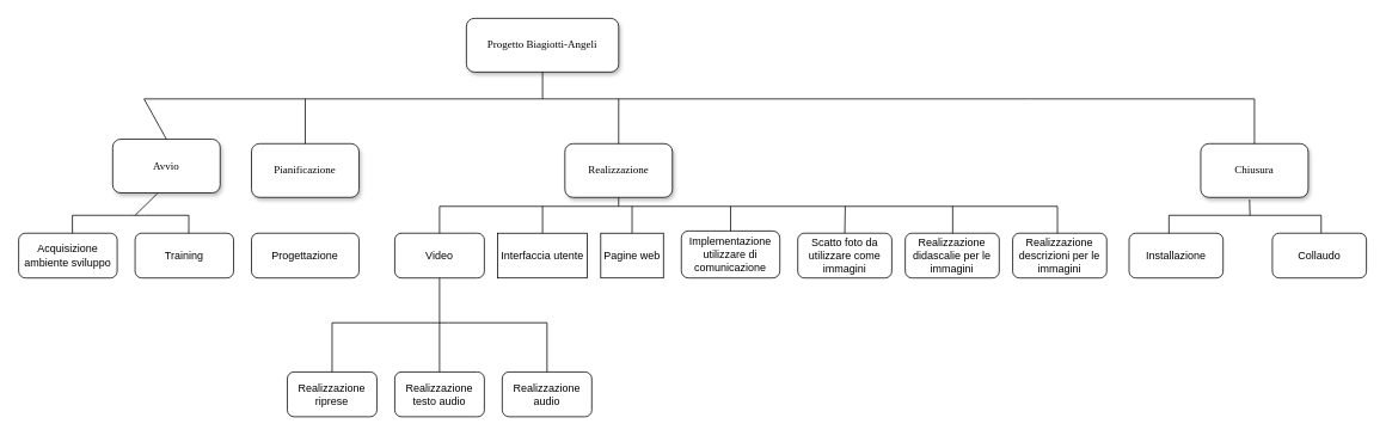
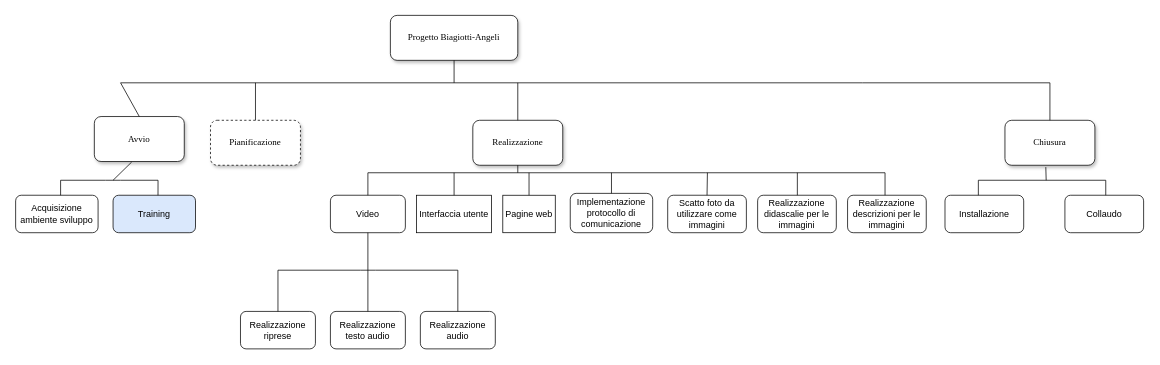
  <mxCell id="0" />
  <mxCell id="1" parent="0" />
  <mxCell id="2" value="Progetto Biagiotti-Angeli" style="whiteSpace=wrap;html=1;rounded=1;shadow=1;labelBackgroundColor=none;strokeWidth=1;fontFamily=Verdana;fontSize=12;align=center;" parent="1" vertex="1"><mxGeometry x="520" y="20" width="170" height="60" as="geometry" /></mxCell>
  <mxCell id="3" value="&lt;span&gt;Avvio&lt;/span&gt;" style="whiteSpace=wrap;html=1;rounded=1;shadow=1;labelBackgroundColor=none;strokeWidth=1;fontFamily=Verdana;fontSize=12;align=center;" parent="1" vertex="1"><mxGeometry x="125" y="155" width="120" height="60" as="geometry" /></mxCell>
  <mxCell id="4" value="&lt;span&gt;Realizzazione&lt;/span&gt;" style="whiteSpace=wrap;html=1;rounded=1;shadow=1;labelBackgroundColor=none;strokeWidth=1;fontFamily=Verdana;fontSize=12;align=center;" parent="1" vertex="1"><mxGeometry x="630" y="160" width="120" height="60" as="geometry" /></mxCell>
- <mxCell id="5" value="&lt;span&gt;Pianificazione&lt;/span&gt;" style="whiteSpace=wrap;html=1;rounded=1;shadow=1;labelBackgroundColor=none;strokeWidth=1;fontFamily=Verdana;fontSize=12;align=center;" parent="1" vertex="1"><mxGeometry x="280" y="160" width="120" height="60" as="geometry" /></mxCell>
+ <mxCell id="5" value="&lt;span&gt;Pianificazione&lt;/span&gt;" style="whiteSpace=wrap;html=1;rounded=1;shadow=1;labelBackgroundColor=none;strokeWidth=1;fontFamily=Verdana;fontSize=12;align=center;dashed=1;" parent="1" vertex="1"><mxGeometry x="280" y="160" width="120" height="60" as="geometry" /></mxCell>
  <mxCell id="6" value="" style="endArrow=none;html=1;" parent="1" edge="1"><mxGeometry width="50" height="50" relative="1" as="geometry"><mxPoint x="160" y="110" as="sourcePoint" /><mxPoint x="1150" y="110" as="targetPoint" /></mxGeometry></mxCell>
- <mxCell id="7" value="Progettazione" style="rounded=1;whiteSpace=wrap;html=1;" parent="1" vertex="1"><mxGeometry x="280" y="260" width="120" height="50" as="geometry" /></mxCell>
  <mxCell id="8" value="" style="endArrow=none;html=1;entryX=0.5;entryY=1;entryDx=0;entryDy=0;" parent="1" target="2" edge="1"><mxGeometry width="50" height="50" relative="1" as="geometry"><mxPoint x="605" y="110" as="sourcePoint" /><mxPoint x="700" y="260" as="targetPoint" /></mxGeometry></mxCell>
  <mxCell id="9" value="" style="endArrow=none;html=1;exitX=0.5;exitY=0;exitDx=0;exitDy=0;" parent="1" source="3" edge="1"><mxGeometry width="50" height="50" relative="1" as="geometry"><mxPoint x="380" y="170" as="sourcePoint" /><mxPoint x="160" y="110" as="targetPoint" /></mxGeometry></mxCell>
  <mxCell id="10" value="" style="endArrow=none;html=1;exitX=0.5;exitY=0;exitDx=0;exitDy=0;" parent="1" source="5" edge="1"><mxGeometry width="50" height="50" relative="1" as="geometry"><mxPoint x="380" y="170" as="sourcePoint" /><mxPoint x="340" y="110" as="targetPoint" /></mxGeometry></mxCell>
  <mxCell id="11" value="" style="endArrow=none;html=1;exitX=0.5;exitY=0;exitDx=0;exitDy=0;" parent="1" source="4" edge="1"><mxGeometry width="50" height="50" relative="1" as="geometry"><mxPoint x="730" y="240" as="sourcePoint" /><mxPoint x="690" y="110" as="targetPoint" /></mxGeometry></mxCell>
  <mxCell id="12" value="Acquisizione ambiente sviluppo" style="rounded=1;whiteSpace=wrap;html=1;" parent="1" vertex="1"><mxGeometry x="20" y="260" width="110" height="50" as="geometry" /></mxCell>
- <mxCell id="13" value="Training" style="rounded=1;whiteSpace=wrap;html=1;" parent="1" vertex="1"><mxGeometry y="260" width="110" height="50" as="geometry" x="150" /></mxCell>
+ <mxCell id="13" value="Training" style="rounded=1;whiteSpace=wrap;html=1;fillColor=#dae8fc;" parent="1" vertex="1"><mxGeometry y="260" width="110" height="50" as="geometry" x="150" /></mxCell>
  <mxCell id="14" value="Interfaccia utente" style="whiteSpace=wrap;html=1;rounded=0;" parent="1" vertex="1"><mxGeometry x="555" y="260" width="100" height="50" as="geometry" /></mxCell>
  <mxCell id="15" value="Pagine web" style="whiteSpace=wrap;html=1;rounded=0;" parent="1" vertex="1"><mxGeometry x="670" y="260" width="70" height="50" as="geometry" /></mxCell>
- <mxCell id="16" value="Implementazione&lt;br&gt;utilizzare di comunicazione" style="rounded=1;whiteSpace=wrap;html=1;" parent="1" vertex="1"><mxGeometry x="760" y="257.5" width="110" height="52.5" as="geometry" /></mxCell>
+ <mxCell id="16" value="Implementazione&lt;br&gt;protocollo di comunicazione" style="rounded=1;whiteSpace=wrap;html=1;" parent="1" vertex="1"><mxGeometry x="760" y="257.5" width="110" height="52.5" as="geometry" /></mxCell>
  <mxCell id="17" value="Realizzazione descrizioni per le immagini" style="rounded=1;whiteSpace=wrap;html=1;" parent="1" vertex="1"><mxGeometry x="1130" y="260" width="105" height="50" as="geometry" /></mxCell>
  <mxCell id="18" value="Video" style="rounded=1;whiteSpace=wrap;html=1;" parent="1" vertex="1"><mxGeometry x="440" y="260" width="100" height="50" as="geometry" /></mxCell>
  <mxCell id="19" value="" style="endArrow=none;html=1;" parent="1" edge="1"><mxGeometry width="50" height="50" relative="1" as="geometry"><mxPoint x="80" y="240" as="sourcePoint" /><mxPoint x="210" y="240" as="targetPoint" /><Array as="points"><mxPoint y="240" x="150" /></Array></mxGeometry></mxCell>
  <mxCell id="20" value="" style="endArrow=none;html=1;" parent="1" edge="1"><mxGeometry width="50" height="50" relative="1" as="geometry"><mxPoint x="80" y="260" as="sourcePoint" /><mxPoint x="80" y="240" as="targetPoint" /></mxGeometry></mxCell>
  <mxCell id="21" value="" style="endArrow=none;html=1;exitX=0.545;exitY=0;exitDx=0;exitDy=0;exitPerimeter=0;" parent="1" source="13" edge="1"><mxGeometry width="50" height="50" relative="1" as="geometry"><mxPoint x="320" y="310" as="sourcePoint" /><mxPoint x="210" y="240" as="targetPoint" /></mxGeometry></mxCell>
  <mxCell id="22" value="" style="endArrow=none;html=1;entryX=0.415;entryY=1.012;entryDx=0;entryDy=0;entryPerimeter=0;" parent="1" target="3" edge="1"><mxGeometry width="50" height="50" relative="1" as="geometry"><mxPoint y="240" as="sourcePoint" x="150" /><mxPoint x="370" y="260" as="targetPoint" /></mxGeometry></mxCell>
  <mxCell id="23" value="" style="endArrow=none;html=1;" parent="1" edge="1"><mxGeometry width="50" height="50" relative="1" as="geometry"><mxPoint x="490" y="230" as="sourcePoint" /><mxPoint x="940" y="230" as="targetPoint" /></mxGeometry></mxCell>
  <mxCell id="24" value="" style="endArrow=none;html=1;entryX=0.5;entryY=1;entryDx=0;entryDy=0;" parent="1" target="4" edge="1"><mxGeometry width="50" height="50" relative="1" as="geometry"><mxPoint x="690" y="230" as="sourcePoint" /><mxPoint x="750" y="260" as="targetPoint" /></mxGeometry></mxCell>
  <mxCell id="25" value="" style="endArrow=none;html=1;exitX=0.5;exitY=0;exitDx=0;exitDy=0;" parent="1" source="18" edge="1"><mxGeometry width="50" height="50" relative="1" as="geometry"><mxPoint x="700" y="310" as="sourcePoint" /><mxPoint x="490" y="230" as="targetPoint" /></mxGeometry></mxCell>
  <mxCell id="26" value="" style="endArrow=none;html=1;entryX=0.5;entryY=0;entryDx=0;entryDy=0;" parent="1" target="14" edge="1"><mxGeometry width="50" height="50" relative="1" as="geometry"><mxPoint x="605" y="230" as="sourcePoint" /><mxPoint x="750" y="260" as="targetPoint" /></mxGeometry></mxCell>
  <mxCell id="27" value="" style="endArrow=none;html=1;entryX=0.5;entryY=0;entryDx=0;entryDy=0;" parent="1" target="15" edge="1"><mxGeometry width="50" height="50" relative="1" as="geometry"><mxPoint x="705" y="230" as="sourcePoint" /><mxPoint x="750" y="260" as="targetPoint" /></mxGeometry></mxCell>
  <mxCell id="28" value="" style="endArrow=none;html=1;exitX=0.5;exitY=0;exitDx=0;exitDy=0;" parent="1" source="16" edge="1"><mxGeometry width="50" height="50" relative="1" as="geometry"><mxPoint x="700" y="310" as="sourcePoint" /><mxPoint x="815" y="230" as="targetPoint" /></mxGeometry></mxCell>
  <mxCell id="29" value="Realizzazione riprese" style="rounded=1;whiteSpace=wrap;html=1;" vertex="1" parent="1"><mxGeometry x="320" y="415" width="100" height="50" as="geometry" /></mxCell>
  <mxCell id="30" value="Realizzazione testo audio" style="rounded=1;whiteSpace=wrap;html=1;" vertex="1" parent="1"><mxGeometry x="440" y="415" width="100" height="50" as="geometry" /></mxCell>
  <mxCell id="31" value="Realizzazione audio" style="rounded=1;whiteSpace=wrap;html=1;" vertex="1" parent="1"><mxGeometry x="560" y="415" width="100" height="50" as="geometry" /></mxCell>
  <mxCell id="32" value="" style="endArrow=none;html=1;entryX=0.5;entryY=1;entryDx=0;entryDy=0;" edge="1" parent="1" target="18"><mxGeometry width="50" height="50" relative="1" as="geometry"><mxPoint x="490" y="360" as="sourcePoint" /><mxPoint x="530" y="310" as="targetPoint" /></mxGeometry></mxCell>
  <mxCell id="33" value="" style="endArrow=none;html=1;" edge="1" parent="1"><mxGeometry width="50" height="50" relative="1" as="geometry"><mxPoint x="370" y="360" as="sourcePoint" /><mxPoint x="610" y="360" as="targetPoint" /><Array as="points"><mxPoint x="490" y="360" /></Array></mxGeometry></mxCell>
  <mxCell id="34" value="" style="endArrow=none;html=1;exitX=0.5;exitY=0;exitDx=0;exitDy=0;" edge="1" parent="1" source="30"><mxGeometry width="50" height="50" relative="1" as="geometry"><mxPoint x="490" y="410" as="sourcePoint" /><mxPoint x="490" y="360" as="targetPoint" /></mxGeometry></mxCell>
  <mxCell id="35" value="" style="endArrow=none;html=1;exitX=0.5;exitY=0;exitDx=0;exitDy=0;" edge="1" parent="1" source="29"><mxGeometry width="50" height="50" relative="1" as="geometry"><mxPoint x="480" y="360" as="sourcePoint" /><mxPoint x="370" y="360" as="targetPoint" /></mxGeometry></mxCell>
  <mxCell id="36" value="" style="endArrow=none;html=1;exitX=0.5;exitY=0;exitDx=0;exitDy=0;" edge="1" parent="1" source="31"><mxGeometry width="50" height="50" relative="1" as="geometry"><mxPoint x="480" y="360" as="sourcePoint" /><mxPoint x="610" y="360" as="targetPoint" /></mxGeometry></mxCell>
  <mxCell id="37" value="&lt;span&gt;Chiusura&lt;/span&gt;" style="whiteSpace=wrap;html=1;rounded=1;shadow=1;labelBackgroundColor=none;strokeWidth=1;fontFamily=Verdana;fontSize=12;align=center;" vertex="1" parent="1"><mxGeometry x="1340" y="160" width="120" height="60" as="geometry" /></mxCell>
  <mxCell id="38" value="" style="endArrow=none;html=1;exitX=0.5;exitY=0;exitDx=0;exitDy=0;" edge="1" parent="1" source="37"><mxGeometry width="50" height="50" relative="1" as="geometry"><mxPoint x="880" y="240" as="sourcePoint" /><mxPoint x="1400" y="110" as="targetPoint" /></mxGeometry></mxCell>
  <mxCell id="39" value="" style="endArrow=none;html=1;" edge="1" parent="1"><mxGeometry width="50" height="50" relative="1" as="geometry"><mxPoint x="1150" y="110" as="sourcePoint" /><mxPoint x="1400" y="110" as="targetPoint" /></mxGeometry></mxCell>
  <mxCell id="40" value="Realizzazione didascalie per le immagini" style="rounded=1;whiteSpace=wrap;html=1;" vertex="1" parent="1"><mxGeometry x="1010" y="260" width="105" height="50" as="geometry" /></mxCell>
  <mxCell id="41" value="" style="endArrow=none;html=1;" edge="1" parent="1"><mxGeometry width="50" height="50" relative="1" as="geometry"><mxPoint x="1060" y="230" as="sourcePoint" /><mxPoint x="940" y="230" as="targetPoint" /></mxGeometry></mxCell>
  <mxCell id="42" value="Scatto foto da utilizzare come immagini" style="rounded=1;whiteSpace=wrap;html=1;" vertex="1" parent="1"><mxGeometry x="890" y="260" width="105" height="50" as="geometry" /></mxCell>
  <mxCell id="43" value="" style="endArrow=none;html=1;" edge="1" parent="1"><mxGeometry width="50" height="50" relative="1" as="geometry"><mxPoint x="1180" y="230" as="sourcePoint" /><mxPoint x="1060" y="230" as="targetPoint" /></mxGeometry></mxCell>
  <mxCell id="44" value="" style="endArrow=none;html=1;" edge="1" parent="1"><mxGeometry width="50" height="50" relative="1" as="geometry"><mxPoint x="1180" y="260" as="sourcePoint" /><mxPoint x="1180" y="230" as="targetPoint" /></mxGeometry></mxCell>
  <mxCell id="45" value="" style="endArrow=none;html=1;" edge="1" parent="1"><mxGeometry width="50" height="50" relative="1" as="geometry"><mxPoint x="1063" y="230" as="sourcePoint" /><mxPoint x="1063" y="260" as="targetPoint" /></mxGeometry></mxCell>
  <mxCell id="46" value="Installazione" style="rounded=1;whiteSpace=wrap;html=1;" vertex="1" parent="1"><mxGeometry x="1260" y="260" width="105" height="50" as="geometry" /></mxCell>
  <mxCell id="47" value="Collaudo" style="rounded=1;whiteSpace=wrap;html=1;" vertex="1" parent="1"><mxGeometry x="1420" y="260" width="105" height="50" as="geometry" /></mxCell>
  <mxCell id="48" value="" style="endArrow=none;html=1;entryX=0.5;entryY=1;entryDx=0;entryDy=0;" edge="1" parent="1"><mxGeometry width="50" height="50" relative="1" as="geometry"><mxPoint x="1395" y="240" as="sourcePoint" /><mxPoint x="1394.5" y="222.5" as="targetPoint" /></mxGeometry></mxCell>
  <mxCell id="49" value="" style="endArrow=none;html=1;" edge="1" parent="1"><mxGeometry width="50" height="50" relative="1" as="geometry"><mxPoint x="1304.5" y="240" as="sourcePoint" /><mxPoint x="1474.5" y="240" as="targetPoint" /></mxGeometry></mxCell>
  <mxCell id="50" value="" style="endArrow=none;html=1;" edge="1" parent="1"><mxGeometry width="50" height="50" relative="1" as="geometry"><mxPoint x="1304.5" y="260" as="sourcePoint" /><mxPoint x="1304.5" y="240" as="targetPoint" /></mxGeometry></mxCell>
  <mxCell id="51" value="" style="endArrow=none;html=1;" edge="1" parent="1"><mxGeometry width="50" height="50" relative="1" as="geometry"><mxPoint x="1474.5" y="260" as="sourcePoint" /><mxPoint x="1474.5" y="240" as="targetPoint" /></mxGeometry></mxCell>
  <mxCell id="52" value="" style="endArrow=none;html=1;exitX=0.5;exitY=0;exitDx=0;exitDy=0;" edge="1" parent="1" source="42"><mxGeometry width="50" height="50" relative="1" as="geometry"><mxPoint x="1060" y="320" as="sourcePoint" /><mxPoint x="943" y="230" as="targetPoint" /></mxGeometry></mxCell>
